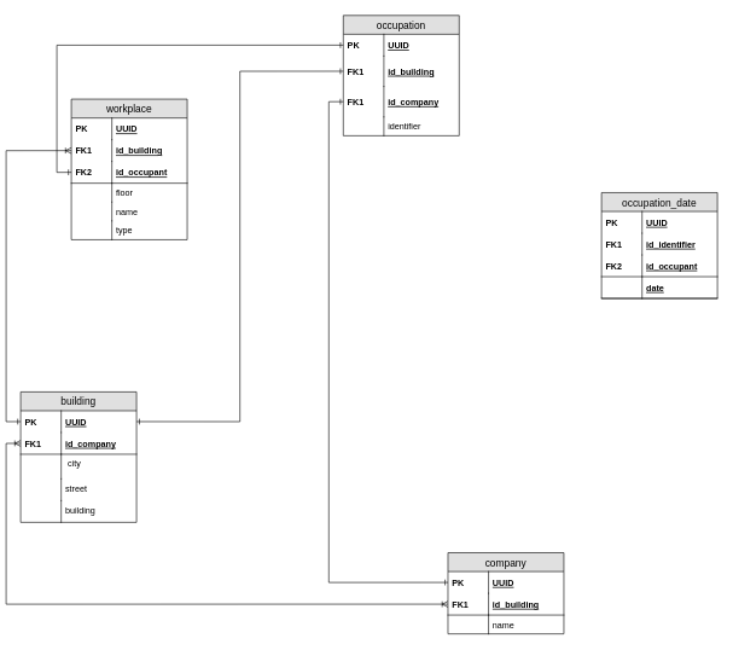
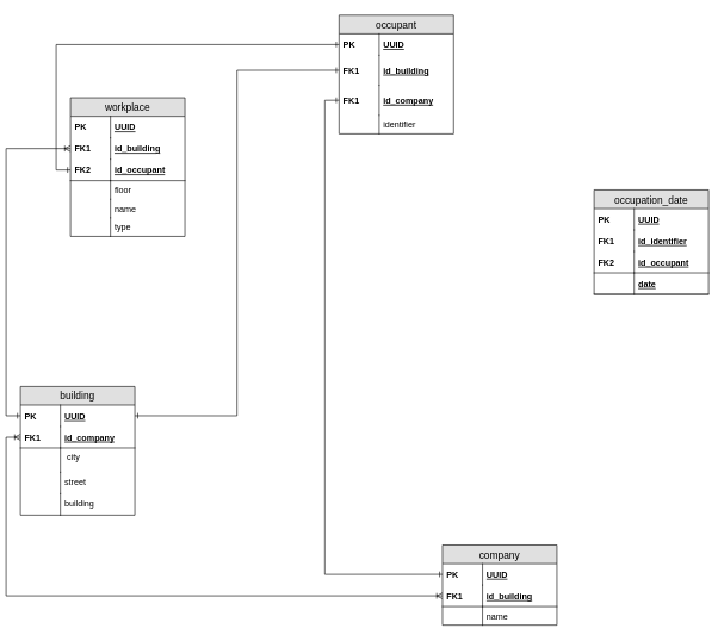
  <mxCell id="0" />
  <mxCell id="1" parent="0" />
  <mxCell id="2" value="company" style="swimlane;fontStyle=0;childLayout=stackLayout;horizontal=1;startSize=26;fillColor=#e0e0e0;horizontalStack=0;resizeParent=1;resizeParentMax=0;resizeLast=0;collapsible=1;marginBottom=0;swimlaneFillColor=#ffffff;align=center;fontSize=14;" vertex="1" parent="1"><mxGeometry x="610" y="761.765" width="160" height="112" as="geometry" /></mxCell>
  <mxCell id="3" value="UUID" style="shape=partialRectangle;top=0;left=0;right=0;bottom=0;align=left;verticalAlign=middle;fillColor=none;spacingLeft=60;spacingRight=4;overflow=hidden;rotatable=0;points=[[0,0.5],[1,0.5]];portConstraint=eastwest;dropTarget=0;fontStyle=5;fontSize=12;" vertex="1" parent="2"><mxGeometry y="26" width="160" height="30" as="geometry" /></mxCell>
  <mxCell id="4" value="PK" style="shape=partialRectangle;fontStyle=1;top=0;left=0;bottom=0;fillColor=none;align=left;verticalAlign=middle;spacingLeft=4;spacingRight=4;overflow=hidden;rotatable=0;points=[];portConstraint=eastwest;part=1;fontSize=12;" vertex="1" connectable="0" parent="3"><mxGeometry width="56" height="30" as="geometry" /></mxCell>
  <mxCell id="5" value="id_building" style="shape=partialRectangle;top=0;left=0;right=0;bottom=1;align=left;verticalAlign=middle;fillColor=none;spacingLeft=60;spacingRight=4;overflow=hidden;rotatable=0;points=[[0,0.5],[1,0.5]];portConstraint=eastwest;dropTarget=0;fontStyle=5;fontSize=12;" vertex="1" parent="2"><mxGeometry y="56" width="160" height="30" as="geometry" /></mxCell>
  <mxCell id="6" value="FK1" style="shape=partialRectangle;fontStyle=1;top=0;left=0;bottom=0;fillColor=none;align=left;verticalAlign=middle;spacingLeft=4;spacingRight=4;overflow=hidden;rotatable=0;points=[];portConstraint=eastwest;part=1;fontSize=12;" vertex="1" connectable="0" parent="5"><mxGeometry width="56" height="30" as="geometry" /></mxCell>
  <mxCell id="7" value="name" style="shape=partialRectangle;top=0;left=0;right=0;bottom=0;align=left;verticalAlign=top;fillColor=none;spacingLeft=60;spacingRight=4;overflow=hidden;rotatable=0;points=[[0,0.5],[1,0.5]];portConstraint=eastwest;dropTarget=0;fontSize=12;" vertex="1" parent="2"><mxGeometry y="86" width="160" height="26" as="geometry" /></mxCell>
  <mxCell id="8" value="" style="shape=partialRectangle;top=0;left=0;bottom=0;fillColor=none;align=left;verticalAlign=top;spacingLeft=4;spacingRight=4;overflow=hidden;rotatable=0;points=[];portConstraint=eastwest;part=1;fontSize=12;" vertex="1" connectable="0" parent="7"><mxGeometry width="56" height="26" as="geometry" /></mxCell>
- <mxCell id="9" value="occupation" style="swimlane;fontStyle=0;childLayout=stackLayout;horizontal=1;startSize=26;fillColor=#e0e0e0;horizontalStack=0;resizeParent=1;resizeParentMax=0;resizeLast=0;collapsible=1;marginBottom=0;swimlaneFillColor=#ffffff;align=center;fontSize=14;" vertex="1" parent="1"><mxGeometry x="465.5" y="20.353" width="160" height="166" as="geometry" /></mxCell>
+ <mxCell id="9" value="occupant" style="swimlane;fontStyle=0;childLayout=stackLayout;horizontal=1;startSize=26;fillColor=#e0e0e0;horizontalStack=0;resizeParent=1;resizeParentMax=0;resizeLast=0;collapsible=1;marginBottom=0;swimlaneFillColor=#ffffff;align=center;fontSize=14;" vertex="1" parent="1"><mxGeometry x="465.5" y="20.353" width="160" height="166" as="geometry" /></mxCell>
  <mxCell id="10" value="UUID" style="shape=partialRectangle;top=0;left=0;right=0;bottom=0;align=left;verticalAlign=middle;fillColor=none;spacingLeft=60;spacingRight=4;overflow=hidden;rotatable=0;points=[[0,0.5],[1,0.5]];portConstraint=eastwest;dropTarget=0;fontStyle=5;fontSize=12;" vertex="1" parent="9"><mxGeometry y="26" width="160" height="30" as="geometry" /></mxCell>
  <mxCell id="11" value="PK" style="shape=partialRectangle;fontStyle=1;top=0;left=0;bottom=0;fillColor=none;align=left;verticalAlign=middle;spacingLeft=4;spacingRight=4;overflow=hidden;rotatable=0;points=[];portConstraint=eastwest;part=1;fontSize=12;" vertex="1" connectable="0" parent="10"><mxGeometry width="56" height="30" as="geometry" /></mxCell>
  <mxCell id="12" value="id_building" style="shape=partialRectangle;top=0;left=0;right=0;bottom=0;align=left;verticalAlign=middle;fillColor=none;spacingLeft=60;spacingRight=4;overflow=hidden;rotatable=0;points=[[0,0.5],[1,0.5]];portConstraint=eastwest;dropTarget=0;fontStyle=5;fontSize=12;" vertex="1" parent="9"><mxGeometry y="56" width="160" height="42" as="geometry" /></mxCell>
  <mxCell id="13" value="FK1" style="shape=partialRectangle;fontStyle=1;top=0;left=0;bottom=0;fillColor=none;align=left;verticalAlign=middle;spacingLeft=4;spacingRight=4;overflow=hidden;rotatable=0;points=[];portConstraint=eastwest;part=1;fontSize=12;" vertex="1" connectable="0" parent="12"><mxGeometry width="56" height="42" as="geometry" /></mxCell>
  <mxCell id="14" value="id_company" style="shape=partialRectangle;top=0;left=0;right=0;bottom=0;align=left;verticalAlign=middle;fillColor=none;spacingLeft=60;spacingRight=4;overflow=hidden;rotatable=0;points=[[0,0.5],[1,0.5]];portConstraint=eastwest;dropTarget=0;fontStyle=5;fontSize=12;" vertex="1" parent="9"><mxGeometry y="98" width="160" height="42" as="geometry" /></mxCell>
  <mxCell id="15" value="FK1" style="shape=partialRectangle;fontStyle=1;top=0;left=0;bottom=0;fillColor=none;align=left;verticalAlign=middle;spacingLeft=4;spacingRight=4;overflow=hidden;rotatable=0;points=[];portConstraint=eastwest;part=1;fontSize=12;" vertex="1" connectable="0" parent="14"><mxGeometry width="56" height="42" as="geometry" /></mxCell>
  <mxCell id="16" value="identifier" style="shape=partialRectangle;top=0;left=0;right=0;bottom=0;align=left;verticalAlign=top;fillColor=none;spacingLeft=60;spacingRight=4;overflow=hidden;rotatable=0;points=[[0,0.5],[1,0.5]];portConstraint=eastwest;dropTarget=0;fontSize=12;" vertex="1" parent="9"><mxGeometry y="140" width="160" height="26" as="geometry" /></mxCell>
  <mxCell id="17" value="" style="shape=partialRectangle;top=0;left=0;bottom=0;fillColor=none;align=left;verticalAlign=top;spacingLeft=4;spacingRight=4;overflow=hidden;rotatable=0;points=[];portConstraint=eastwest;part=1;fontSize=12;" vertex="1" connectable="0" parent="16"><mxGeometry width="56" height="26" as="geometry" /></mxCell>
  <mxCell id="18" value="occupation_date" style="swimlane;fontStyle=0;childLayout=stackLayout;horizontal=1;startSize=26;fillColor=#e0e0e0;horizontalStack=0;resizeParent=1;resizeParentMax=0;resizeLast=0;collapsible=1;marginBottom=0;swimlaneFillColor=#ffffff;align=center;fontSize=14;" vertex="1" parent="1"><mxGeometry x="822" y="264.853" width="160" height="146" as="geometry" /></mxCell>
  <mxCell id="19" value="UUID" style="shape=partialRectangle;top=0;left=0;right=0;bottom=0;align=left;verticalAlign=middle;fillColor=none;spacingLeft=60;spacingRight=4;overflow=hidden;rotatable=0;points=[[0,0.5],[1,0.5]];portConstraint=eastwest;dropTarget=0;fontStyle=5;fontSize=12;" vertex="1" parent="18"><mxGeometry y="26" width="160" height="30" as="geometry" /></mxCell>
  <mxCell id="20" value="PK" style="shape=partialRectangle;fontStyle=1;top=0;left=0;bottom=0;fillColor=none;align=left;verticalAlign=middle;spacingLeft=4;spacingRight=4;overflow=hidden;rotatable=0;points=[];portConstraint=eastwest;part=1;fontSize=12;" vertex="1" connectable="0" parent="19"><mxGeometry width="56" height="30" as="geometry" /></mxCell>
  <mxCell id="21" value="id_identifier" style="shape=partialRectangle;top=0;left=0;right=0;bottom=0;align=left;verticalAlign=middle;fillColor=none;spacingLeft=60;spacingRight=4;overflow=hidden;rotatable=0;points=[[0,0.5],[1,0.5]];portConstraint=eastwest;dropTarget=0;fontStyle=5;fontSize=12;" vertex="1" parent="18"><mxGeometry y="56" width="160" height="30" as="geometry" /></mxCell>
  <mxCell id="22" value="FK1" style="shape=partialRectangle;fontStyle=1;top=0;left=0;bottom=0;fillColor=none;align=left;verticalAlign=middle;spacingLeft=4;spacingRight=4;overflow=hidden;rotatable=0;points=[];portConstraint=eastwest;part=1;fontSize=12;" vertex="1" connectable="0" parent="21"><mxGeometry width="56" height="30" as="geometry" /></mxCell>
  <mxCell id="23" value="id_occupant" style="shape=partialRectangle;top=0;left=0;right=0;bottom=1;align=left;verticalAlign=middle;fillColor=none;spacingLeft=60;spacingRight=4;overflow=hidden;rotatable=0;points=[[0,0.5],[1,0.5]];portConstraint=eastwest;dropTarget=0;fontStyle=5;fontSize=12;" vertex="1" parent="18"><mxGeometry y="86" width="160" height="30" as="geometry" /></mxCell>
  <mxCell id="24" value="FK2" style="shape=partialRectangle;fontStyle=1;top=0;left=0;bottom=0;fillColor=none;align=left;verticalAlign=middle;spacingLeft=4;spacingRight=4;overflow=hidden;rotatable=0;points=[];portConstraint=eastwest;part=1;fontSize=12;" vertex="1" connectable="0" parent="23"><mxGeometry width="56" height="30" as="geometry" /></mxCell>
  <mxCell id="25" value="date" style="shape=partialRectangle;top=0;left=0;right=0;bottom=1;align=left;verticalAlign=middle;fillColor=none;spacingLeft=60;spacingRight=4;overflow=hidden;rotatable=0;points=[[0,0.5],[1,0.5]];portConstraint=eastwest;dropTarget=0;fontStyle=5;fontSize=12;" vertex="1" parent="18"><mxGeometry y="116" width="160" height="30" as="geometry" /></mxCell>
  <mxCell id="26" value="" style="shape=partialRectangle;fontStyle=1;top=0;left=0;bottom=0;fillColor=none;align=left;verticalAlign=middle;spacingLeft=4;spacingRight=4;overflow=hidden;rotatable=0;points=[];portConstraint=eastwest;part=1;fontSize=12;" vertex="1" connectable="0" parent="25"><mxGeometry width="56" height="30" as="geometry" /></mxCell>
  <mxCell id="27" value="workplace" style="swimlane;fontStyle=0;childLayout=stackLayout;horizontal=1;startSize=26;fillColor=#e0e0e0;horizontalStack=0;resizeParent=1;resizeParentMax=0;resizeLast=0;collapsible=1;marginBottom=0;swimlaneFillColor=#ffffff;align=center;fontSize=14;" vertex="1" parent="1"><mxGeometry x="90" y="135.853" width="160" height="194" as="geometry" /></mxCell>
  <mxCell id="28" value="" style="group" vertex="1" connectable="0" parent="27"><mxGeometry y="26" width="160" height="90" as="geometry" /></mxCell>
  <mxCell id="29" value="UUID" style="shape=partialRectangle;top=0;left=0;right=0;bottom=0;align=left;verticalAlign=middle;fillColor=none;spacingLeft=60;spacingRight=4;overflow=hidden;rotatable=0;points=[[0,0.5],[1,0.5]];portConstraint=eastwest;dropTarget=0;fontStyle=5;fontSize=12;" vertex="1" parent="28"><mxGeometry width="160" height="30" as="geometry" /></mxCell>
  <mxCell id="30" value="PK" style="shape=partialRectangle;fontStyle=1;top=0;left=0;bottom=0;fillColor=none;align=left;verticalAlign=middle;spacingLeft=4;spacingRight=4;overflow=hidden;rotatable=0;points=[];portConstraint=eastwest;part=1;fontSize=12;" vertex="1" connectable="0" parent="29"><mxGeometry width="56" height="30" as="geometry" /></mxCell>
  <mxCell id="31" value="id_building" style="shape=partialRectangle;top=0;left=0;right=0;bottom=0;align=left;verticalAlign=middle;fillColor=none;spacingLeft=60;spacingRight=4;overflow=hidden;rotatable=0;points=[[0,0.5],[1,0.5]];portConstraint=eastwest;dropTarget=0;fontStyle=5;fontSize=12;" vertex="1" parent="28"><mxGeometry y="30" width="160" height="30" as="geometry" /></mxCell>
  <mxCell id="32" value="FK1" style="shape=partialRectangle;fontStyle=1;top=0;left=0;bottom=0;fillColor=none;align=left;verticalAlign=middle;spacingLeft=4;spacingRight=4;overflow=hidden;rotatable=0;points=[];portConstraint=eastwest;part=1;fontSize=12;" vertex="1" connectable="0" parent="31"><mxGeometry width="56" height="30" as="geometry" /></mxCell>
  <mxCell id="33" value="id_occupant" style="shape=partialRectangle;top=0;left=0;right=0;bottom=1;align=left;verticalAlign=middle;fillColor=none;spacingLeft=60;spacingRight=4;overflow=hidden;rotatable=0;points=[[0,0.5],[1,0.5]];portConstraint=eastwest;dropTarget=0;fontStyle=5;fontSize=12;" vertex="1" parent="28"><mxGeometry y="60" width="160" height="30" as="geometry" /></mxCell>
  <mxCell id="34" value="FK2" style="shape=partialRectangle;fontStyle=1;top=0;left=0;bottom=0;fillColor=none;align=left;verticalAlign=middle;spacingLeft=4;spacingRight=4;overflow=hidden;rotatable=0;points=[];portConstraint=eastwest;part=1;fontSize=12;" vertex="1" connectable="0" parent="33"><mxGeometry width="56" height="30" as="geometry" /></mxCell>
  <mxCell id="35" value="floor" style="shape=partialRectangle;top=0;left=0;right=0;bottom=0;align=left;verticalAlign=top;fillColor=none;spacingLeft=60;spacingRight=4;overflow=hidden;rotatable=0;points=[[0,0.5],[1,0.5]];portConstraint=eastwest;dropTarget=0;fontSize=12;" vertex="1" parent="27"><mxGeometry y="116" width="160" height="26" as="geometry" /></mxCell>
  <mxCell id="36" value="" style="shape=partialRectangle;top=0;left=0;bottom=0;fillColor=none;align=left;verticalAlign=top;spacingLeft=4;spacingRight=4;overflow=hidden;rotatable=0;points=[];portConstraint=eastwest;part=1;fontSize=12;" vertex="1" connectable="0" parent="35"><mxGeometry width="56" height="26" as="geometry" /></mxCell>
  <mxCell id="37" value="name" style="shape=partialRectangle;top=0;left=0;right=0;bottom=0;align=left;verticalAlign=top;fillColor=none;spacingLeft=60;spacingRight=4;overflow=hidden;rotatable=0;points=[[0,0.5],[1,0.5]];portConstraint=eastwest;dropTarget=0;fontSize=12;" vertex="1" parent="27"><mxGeometry y="142" width="160" height="26" as="geometry" /></mxCell>
  <mxCell id="38" value="" style="shape=partialRectangle;top=0;left=0;bottom=0;fillColor=none;align=left;verticalAlign=top;spacingLeft=4;spacingRight=4;overflow=hidden;rotatable=0;points=[];portConstraint=eastwest;part=1;fontSize=12;" vertex="1" connectable="0" parent="37"><mxGeometry width="56" height="26" as="geometry" /></mxCell>
  <mxCell id="39" value="type" style="shape=partialRectangle;top=0;left=0;right=0;bottom=0;align=left;verticalAlign=top;fillColor=none;spacingLeft=60;spacingRight=4;overflow=hidden;rotatable=0;points=[[0,0.5],[1,0.5]];portConstraint=eastwest;dropTarget=0;fontSize=12;" vertex="1" parent="27"><mxGeometry y="168" width="160" height="26" as="geometry" /></mxCell>
  <mxCell id="40" value="" style="shape=partialRectangle;top=0;left=0;bottom=0;fillColor=none;align=left;verticalAlign=top;spacingLeft=4;spacingRight=4;overflow=hidden;rotatable=0;points=[];portConstraint=eastwest;part=1;fontSize=12;" vertex="1" connectable="0" parent="39"><mxGeometry width="56" height="26" as="geometry" /></mxCell>
  <mxCell id="41" value="building" style="swimlane;fontStyle=0;childLayout=stackLayout;horizontal=1;startSize=26;fillColor=#e0e0e0;horizontalStack=0;resizeParent=1;resizeParentMax=0;resizeLast=0;collapsible=1;marginBottom=0;swimlaneFillColor=#ffffff;align=center;fontSize=14;" vertex="1" parent="1"><mxGeometry x="20" y="539.853" width="160" height="180" as="geometry" /></mxCell>
  <mxCell id="42" value="UUID" style="shape=partialRectangle;top=0;left=0;right=0;bottom=0;align=left;verticalAlign=middle;fillColor=none;spacingLeft=60;spacingRight=4;overflow=hidden;rotatable=0;points=[[0,0.5],[1,0.5]];portConstraint=eastwest;dropTarget=0;fontStyle=5;fontSize=12;" vertex="1" parent="41"><mxGeometry y="26" width="160" height="30" as="geometry" /></mxCell>
  <mxCell id="43" value="PK" style="shape=partialRectangle;fontStyle=1;top=0;left=0;bottom=0;fillColor=none;align=left;verticalAlign=middle;spacingLeft=4;spacingRight=4;overflow=hidden;rotatable=0;points=[];portConstraint=eastwest;part=1;fontSize=12;" vertex="1" connectable="0" parent="42"><mxGeometry width="56" height="30" as="geometry" /></mxCell>
  <mxCell id="44" value="id_company" style="shape=partialRectangle;top=0;left=0;right=0;bottom=1;align=left;verticalAlign=middle;fillColor=none;spacingLeft=60;spacingRight=4;overflow=hidden;rotatable=0;points=[[0,0.5],[1,0.5]];portConstraint=eastwest;dropTarget=0;fontStyle=5;fontSize=12;" vertex="1" parent="41"><mxGeometry y="56" width="160" height="30" as="geometry" /></mxCell>
  <mxCell id="45" value="FK1" style="shape=partialRectangle;fontStyle=1;top=0;left=0;bottom=0;fillColor=none;align=left;verticalAlign=middle;spacingLeft=4;spacingRight=4;overflow=hidden;rotatable=0;points=[];portConstraint=eastwest;part=1;fontSize=12;" vertex="1" connectable="0" parent="44"><mxGeometry width="56" height="30" as="geometry" /></mxCell>
  <mxCell id="46" value=" city&#10;" style="shape=partialRectangle;top=0;left=0;right=0;bottom=0;align=left;verticalAlign=top;fillColor=none;spacingLeft=60;spacingRight=4;overflow=hidden;rotatable=0;points=[[0,0.5],[1,0.5]];portConstraint=eastwest;dropTarget=0;fontSize=12;" vertex="1" parent="41"><mxGeometry y="86" width="160" height="34" as="geometry" /></mxCell>
  <mxCell id="47" value="" style="shape=partialRectangle;top=0;left=0;bottom=0;fillColor=none;align=left;verticalAlign=top;spacingLeft=4;spacingRight=4;overflow=hidden;rotatable=0;points=[];portConstraint=eastwest;part=1;fontSize=12;" vertex="1" connectable="0" parent="46"><mxGeometry width="56" height="34" as="geometry" /></mxCell>
  <mxCell id="48" value="street" style="shape=partialRectangle;top=0;left=0;right=0;bottom=0;align=left;verticalAlign=top;fillColor=none;spacingLeft=60;spacingRight=4;overflow=hidden;rotatable=0;points=[[0,0.5],[1,0.5]];portConstraint=eastwest;dropTarget=0;fontSize=12;" vertex="1" parent="41"><mxGeometry y="120" width="160" height="30" as="geometry" /></mxCell>
  <mxCell id="49" value="" style="shape=partialRectangle;top=0;left=0;bottom=0;fillColor=none;align=left;verticalAlign=top;spacingLeft=4;spacingRight=4;overflow=hidden;rotatable=0;points=[];portConstraint=eastwest;part=1;fontSize=12;" vertex="1" connectable="0" parent="48"><mxGeometry width="56" height="30" as="geometry" /></mxCell>
  <mxCell id="50" value="building" style="shape=partialRectangle;top=0;left=0;right=0;bottom=0;align=left;verticalAlign=top;fillColor=none;spacingLeft=60;spacingRight=4;overflow=hidden;rotatable=0;points=[[0,0.5],[1,0.5]];portConstraint=eastwest;dropTarget=0;fontSize=12;" vertex="1" parent="41"><mxGeometry y="150" width="160" height="30" as="geometry" /></mxCell>
  <mxCell id="51" value="" style="shape=partialRectangle;top=0;left=0;bottom=0;fillColor=none;align=left;verticalAlign=top;spacingLeft=4;spacingRight=4;overflow=hidden;rotatable=0;points=[];portConstraint=eastwest;part=1;fontSize=12;" vertex="1" connectable="0" parent="50"><mxGeometry width="56" height="30" as="geometry" /></mxCell>
  <mxCell id="52" style="edgeStyle=orthogonalEdgeStyle;rounded=0;orthogonalLoop=1;jettySize=auto;html=1;exitX=0;exitY=0.5;exitDx=0;exitDy=0;entryX=0;entryY=0.5;entryDx=0;entryDy=0;startArrow=ERoneToMany;startFill=0;endArrow=ERone;endFill=0;" edge="1" parent="1" source="31" target="42"><mxGeometry relative="1" as="geometry" /></mxCell>
  <mxCell id="53" style="edgeStyle=orthogonalEdgeStyle;rounded=0;orthogonalLoop=1;jettySize=auto;html=1;exitX=0;exitY=0.5;exitDx=0;exitDy=0;entryX=0;entryY=0.5;entryDx=0;entryDy=0;startArrow=ERone;startFill=0;endArrow=ERone;endFill=0;" edge="1" parent="1" source="10" target="33"><mxGeometry relative="1" as="geometry"><mxPoint x="88.824" y="759" as="sourcePoint" /><mxPoint x="322.941" y="503.706" as="targetPoint" /></mxGeometry></mxCell>
  <mxCell id="54" style="edgeStyle=orthogonalEdgeStyle;rounded=0;orthogonalLoop=1;jettySize=auto;html=1;exitX=0;exitY=0.5;exitDx=0;exitDy=0;entryX=0;entryY=0.5;entryDx=0;entryDy=0;startArrow=ERoneToMany;startFill=0;endArrow=ERoneToMany;endFill=0;" edge="1" parent="1" source="5" target="44"><mxGeometry relative="1" as="geometry"><mxPoint x="55.824" y="513.5" as="sourcePoint" /><mxPoint x="289.941" y="258.206" as="targetPoint" /></mxGeometry></mxCell>
  <mxCell id="55" style="edgeStyle=orthogonalEdgeStyle;rounded=0;orthogonalLoop=1;jettySize=auto;html=1;exitX=0;exitY=0.5;exitDx=0;exitDy=0;entryX=1;entryY=0.5;entryDx=0;entryDy=0;startArrow=ERone;startFill=0;endArrow=ERone;endFill=0;" edge="1" parent="1" source="12" target="42"><mxGeometry relative="1" as="geometry"><mxPoint x="-309.971" y="746.912" as="sourcePoint" /><mxPoint x="-260.559" y="513.971" as="targetPoint" /></mxGeometry></mxCell>
  <mxCell id="56" style="edgeStyle=orthogonalEdgeStyle;rounded=0;orthogonalLoop=1;jettySize=auto;html=1;exitX=0;exitY=0.5;exitDx=0;exitDy=0;entryX=0;entryY=0.5;entryDx=0;entryDy=0;startArrow=ERone;startFill=0;endArrow=ERone;endFill=0;" edge="1" parent="1" source="14" target="3"><mxGeometry relative="1" as="geometry"><mxPoint x="988.059" y="176.882" as="sourcePoint" /><mxPoint x="702.176" y="660.412" as="targetPoint" /></mxGeometry></mxCell>
